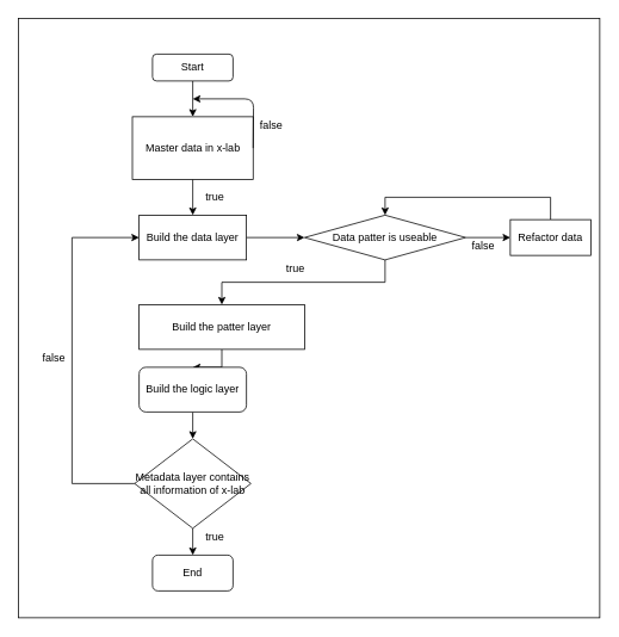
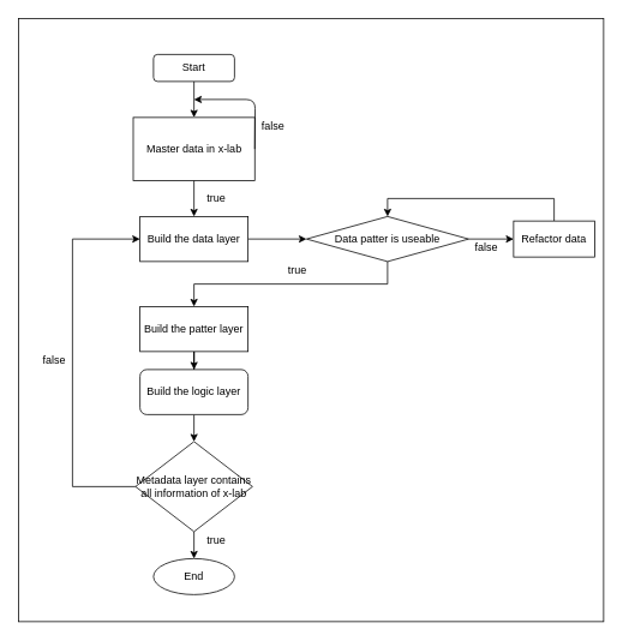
  <mxCell id="0" />
  <mxCell id="1" parent="0" />
  <mxCell id="2" value="" style="rounded=0;whiteSpace=wrap;html=1;" vertex="1" parent="1"><mxGeometry x="20" y="20" width="650" height="670" as="geometry" /></mxCell>
  <mxCell id="3" value="" style="edgeStyle=orthogonalEdgeStyle;rounded=0;orthogonalLoop=1;jettySize=auto;html=1;" edge="1" parent="1" source="4" target="7"><mxGeometry relative="1" as="geometry" /></mxCell>
  <mxCell id="4" value="Start" style="rounded=1;whiteSpace=wrap;html=1;" vertex="1" parent="1"><mxGeometry x="170" y="60" width="90" height="30" as="geometry" /></mxCell>
- <mxCell id="5" value="End" style="rounded=1;whiteSpace=wrap;html=1;" vertex="1" parent="1"><mxGeometry x="170" y="620" width="90" height="40" as="geometry" /></mxCell>
+ <mxCell id="5" value="End" style="ellipse;whiteSpace=wrap;html=1;" vertex="1" parent="1"><mxGeometry x="170" y="620" width="90" height="40" as="geometry" /></mxCell>
  <mxCell id="6" value="" style="edgeStyle=orthogonalEdgeStyle;rounded=0;orthogonalLoop=1;jettySize=auto;html=1;" edge="1" parent="1" source="7" target="11"><mxGeometry relative="1" as="geometry" /></mxCell>
  <mxCell id="7" value="Master data in x-lab" style="whiteSpace=wrap;html=1;rounded=0;" vertex="1" parent="1"><mxGeometry x="147.5" y="130" width="135" height="70" as="geometry" /></mxCell>
  <mxCell id="8" value="" style="endArrow=classic;html=1;exitX=1;exitY=0.5;exitDx=0;exitDy=0;" edge="1" parent="1" source="7"><mxGeometry width="50" height="50" relative="1" as="geometry"><mxPoint x="150" y="500" as="sourcePoint" /><mxPoint x="215" y="110" as="targetPoint" /><Array as="points"><mxPoint x="283" y="110" /></Array></mxGeometry></mxCell>
  <mxCell id="9" value="false" style="text;html=1;strokeColor=none;fillColor=none;align=center;verticalAlign=middle;whiteSpace=wrap;rounded=0;" vertex="1" parent="1"><mxGeometry x="282.5" y="130" width="40" height="20" as="geometry" /></mxCell>
  <mxCell id="10" value="" style="edgeStyle=orthogonalEdgeStyle;rounded=0;orthogonalLoop=1;jettySize=auto;html=1;" edge="1" parent="1" source="11" target="18"><mxGeometry relative="1" as="geometry" /></mxCell>
  <mxCell id="11" value="Build the data layer" style="rounded=0;whiteSpace=wrap;html=1;" vertex="1" parent="1"><mxGeometry x="155" y="240" width="120" height="50" as="geometry" /></mxCell>
  <mxCell id="12" style="edgeStyle=orthogonalEdgeStyle;rounded=0;orthogonalLoop=1;jettySize=auto;html=1;exitX=0.5;exitY=1;exitDx=0;exitDy=0;" edge="1" parent="1" source="13" target="15"><mxGeometry relative="1" as="geometry" /></mxCell>
- <mxCell id="13" value="Build the patter layer" style="rounded=0;whiteSpace=wrap;html=1;" vertex="1" parent="1"><mxGeometry x="155" y="340" width="185" height="50" as="geometry" /></mxCell>
+ <mxCell id="13" value="Build the patter layer" style="rounded=0;whiteSpace=wrap;html=1;" vertex="1" parent="1"><mxGeometry x="155" y="340" width="120" height="50" as="geometry" /></mxCell>
  <mxCell id="14" style="edgeStyle=orthogonalEdgeStyle;rounded=0;orthogonalLoop=1;jettySize=auto;html=1;exitX=0.5;exitY=1;exitDx=0;exitDy=0;entryX=0.5;entryY=0;entryDx=0;entryDy=0;" edge="1" parent="1" source="15" target="26"><mxGeometry relative="1" as="geometry" /></mxCell>
  <mxCell id="15" value="Build the logic layer" style="whiteSpace=wrap;html=1;rounded=1;" vertex="1" parent="1"><mxGeometry x="155" y="410" width="120" height="50" as="geometry" /></mxCell>
  <mxCell id="16" value="" style="edgeStyle=orthogonalEdgeStyle;rounded=0;orthogonalLoop=1;jettySize=auto;html=1;" edge="1" parent="1" source="18" target="20"><mxGeometry relative="1" as="geometry" /></mxCell>
  <mxCell id="17" style="edgeStyle=orthogonalEdgeStyle;rounded=0;orthogonalLoop=1;jettySize=auto;html=1;exitX=0.5;exitY=1;exitDx=0;exitDy=0;entryX=0.5;entryY=0;entryDx=0;entryDy=0;" edge="1" parent="1" source="18" target="13"><mxGeometry relative="1" as="geometry" /></mxCell>
  <mxCell id="18" value="Data patter is useable" style="rhombus;whiteSpace=wrap;html=1;" vertex="1" parent="1"><mxGeometry x="340" y="240" width="180" height="50" as="geometry" /></mxCell>
  <mxCell id="19" style="edgeStyle=orthogonalEdgeStyle;rounded=0;orthogonalLoop=1;jettySize=auto;html=1;entryX=0.5;entryY=0;entryDx=0;entryDy=0;" edge="1" parent="1" source="20" target="18"><mxGeometry relative="1" as="geometry"><Array as="points"><mxPoint x="615" y="220" /><mxPoint x="430" y="220" /></Array></mxGeometry></mxCell>
  <mxCell id="20" value="Refactor data" style="rounded=0;whiteSpace=wrap;html=1;" vertex="1" parent="1"><mxGeometry x="570" y="245" width="90" height="40" as="geometry" /></mxCell>
  <mxCell id="21" value="true" style="text;html=1;strokeColor=none;fillColor=none;align=center;verticalAlign=middle;whiteSpace=wrap;rounded=0;" vertex="1" parent="1"><mxGeometry x="220" y="210" width="40" height="20" as="geometry" /></mxCell>
  <mxCell id="22" value="false" style="text;html=1;strokeColor=none;fillColor=none;align=center;verticalAlign=middle;whiteSpace=wrap;rounded=0;" vertex="1" parent="1"><mxGeometry x="520" y="265" width="40" height="20" as="geometry" /></mxCell>
  <mxCell id="23" value="true" style="text;html=1;strokeColor=none;fillColor=none;align=center;verticalAlign=middle;whiteSpace=wrap;rounded=0;" vertex="1" parent="1"><mxGeometry x="310" y="290" width="40" height="20" as="geometry" /></mxCell>
  <mxCell id="24" style="edgeStyle=orthogonalEdgeStyle;rounded=0;orthogonalLoop=1;jettySize=auto;html=1;exitX=0;exitY=0.5;exitDx=0;exitDy=0;entryX=0;entryY=0.5;entryDx=0;entryDy=0;" edge="1" parent="1" source="26" target="11"><mxGeometry relative="1" as="geometry"><Array as="points"><mxPoint x="80" y="540" /><mxPoint x="80" y="265" /></Array></mxGeometry></mxCell>
  <mxCell id="25" style="edgeStyle=orthogonalEdgeStyle;rounded=0;orthogonalLoop=1;jettySize=auto;html=1;exitX=0.5;exitY=1;exitDx=0;exitDy=0;entryX=0.5;entryY=0;entryDx=0;entryDy=0;" edge="1" parent="1" source="26" target="5"><mxGeometry relative="1" as="geometry" /></mxCell>
  <mxCell id="26" value="Metadata layer contains all information of x-lab" style="rhombus;whiteSpace=wrap;html=1;" vertex="1" parent="1"><mxGeometry x="150" y="490" width="130" height="100" as="geometry" /></mxCell>
  <mxCell id="27" value="false" style="text;html=1;strokeColor=none;fillColor=none;align=center;verticalAlign=middle;whiteSpace=wrap;rounded=0;" vertex="1" parent="1"><mxGeometry x="40" y="390" width="40" height="20" as="geometry" /></mxCell>
  <mxCell id="28" value="true" style="text;html=1;strokeColor=none;fillColor=none;align=center;verticalAlign=middle;whiteSpace=wrap;rounded=0;" vertex="1" parent="1"><mxGeometry x="220" y="590" width="40" height="20" as="geometry" /></mxCell>
